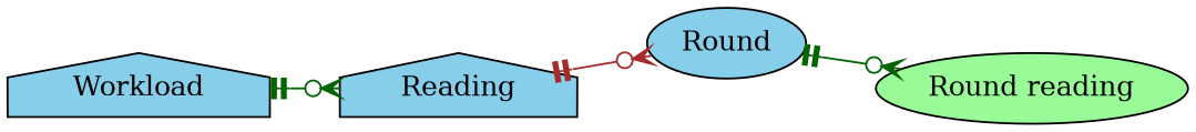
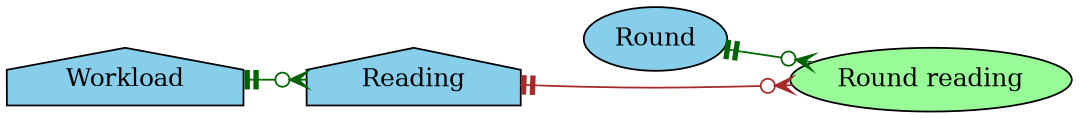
  digraph {
    rankdir=LR
    node [fillcolor=skyblue shape=house style=filled]
    edge [arrowhead=crowodot arrowtail=teetee color=darkgreen dir=both]
    Workload
    Reading
    Round [shape=ellipse]
    n4 [fillcolor=palegreen label="Round reading" shape=ellipse]
    Workload -> Reading
-   Reading -> Round [color=brown]
+   Reading -> n4 [color=brown]
    Round -> n4
  }
